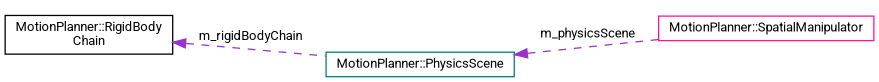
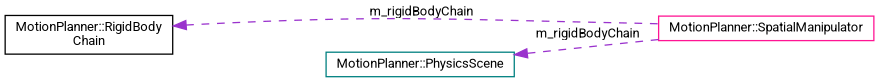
  digraph {
    fontname=Roboto
    rankdir=LR
    node [fillcolor=white fontname=Roboto fontsize=10 shape=box style=filled]
    edge [color=darkorchid3 dir=back fontname=Roboto fontsize=10 labelfontname=Helvetica labelfontsize=10 style=dashed]
    n1 [color=deeppink height=0.2 label="MotionPlanner::SpatialManipulator" width=0.4]
    n2 [color=black height=0.2 label="MotionPlanner::RigidBody\lChain" width=0.4]
    n3 [color=teal height=0.2 label="MotionPlanner::PhysicsScene" width=0.4]
-   n2 -> n3 [label=" m_rigidBodyChain"]
-   n3 -> n1 [label=" m_physicsScene"]
+   n2 -> n1 [label=" m_rigidBodyChain"]
+   n3 -> n1 [label=" m_rigidBodyChain"]
  }
